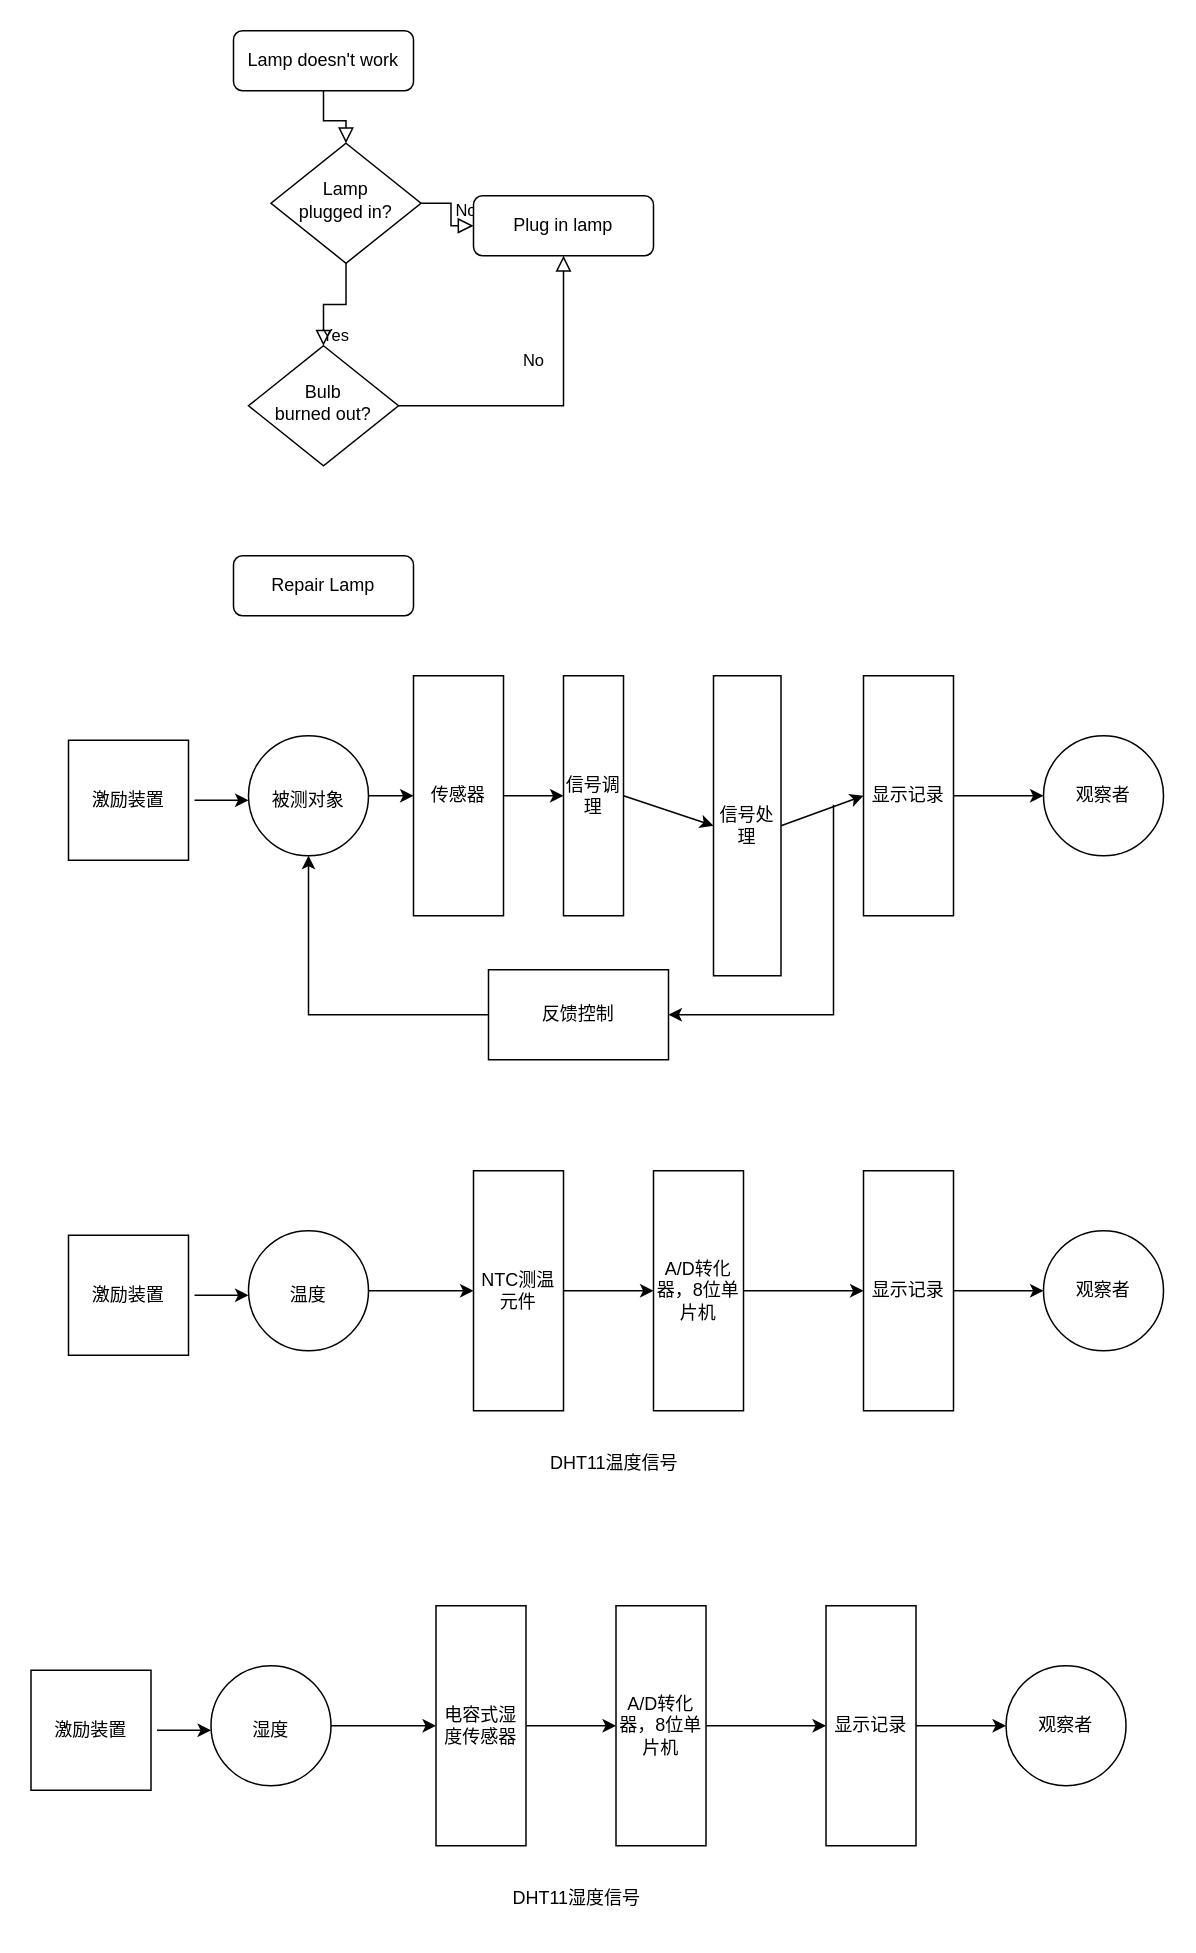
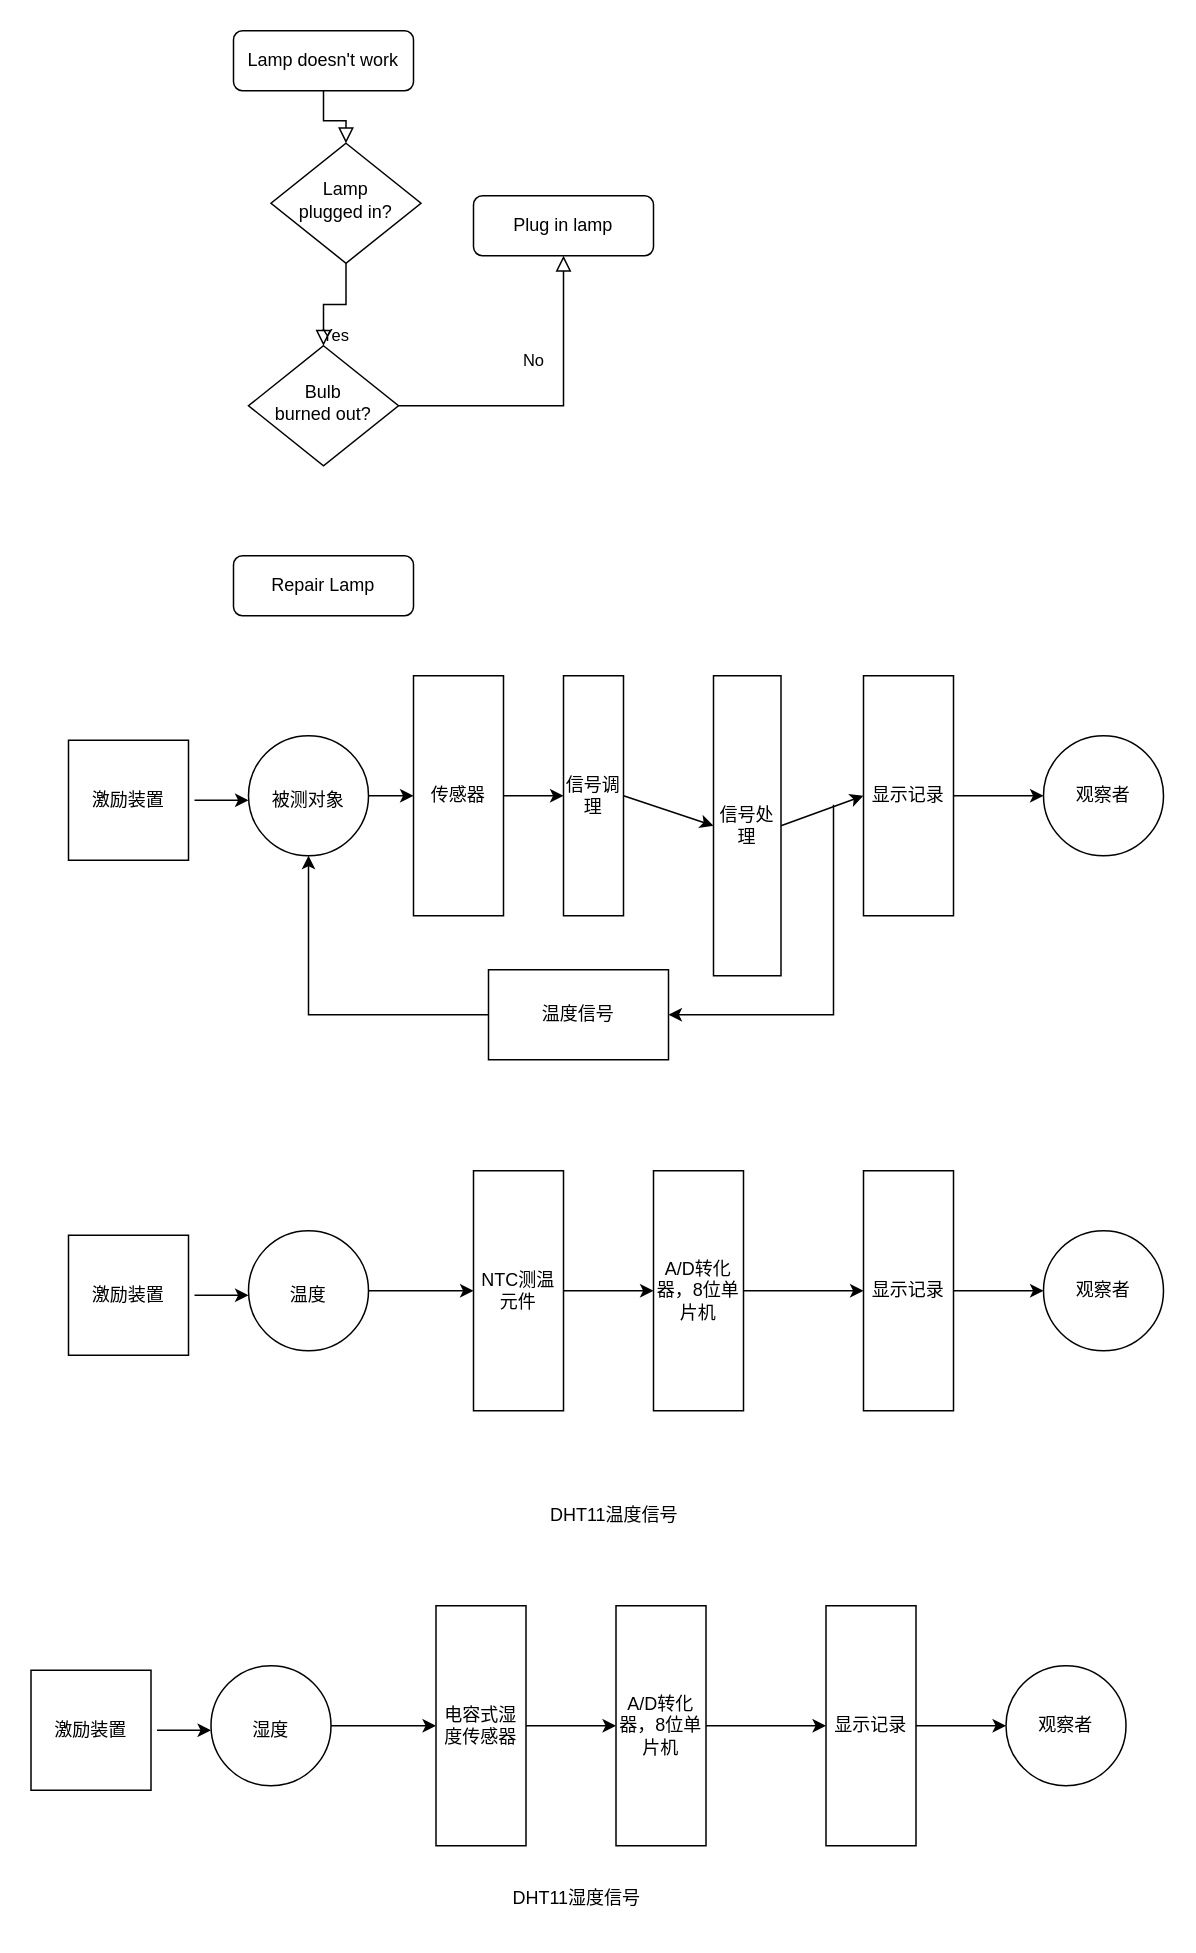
  <mxCell id="0" />
  <mxCell id="1" parent="0" />
  <mxCell id="2" value="" style="rounded=0;html=1;jettySize=auto;orthogonalLoop=1;fontSize=11;endArrow=block;endFill=0;endSize=8;strokeWidth=1;shadow=0;labelBackgroundColor=none;edgeStyle=orthogonalEdgeStyle;" parent="1" source="3" target="6" edge="1"><mxGeometry relative="1" as="geometry" /></mxCell>
  <mxCell id="3" value="Lamp doesn't work" style="rounded=1;whiteSpace=wrap;html=1;fontSize=12;glass=0;strokeWidth=1;shadow=0;" parent="1" vertex="1"><mxGeometry x="155" y="20" width="120" height="40" as="geometry" /></mxCell>
  <mxCell id="4" value="Yes" style="rounded=0;html=1;jettySize=auto;orthogonalLoop=1;fontSize=11;endArrow=block;endFill=0;endSize=8;strokeWidth=1;shadow=0;labelBackgroundColor=none;edgeStyle=orthogonalEdgeStyle;" parent="1" source="6" target="9" edge="1"><mxGeometry y="20" relative="1" as="geometry"><mxPoint as="offset" /></mxGeometry></mxCell>
- <mxCell id="5" value="No" style="edgeStyle=orthogonalEdgeStyle;rounded=0;html=1;jettySize=auto;orthogonalLoop=1;fontSize=11;endArrow=block;endFill=0;endSize=8;strokeWidth=1;shadow=0;labelBackgroundColor=none;" parent="1" source="6" target="7" edge="1"><mxGeometry y="10" relative="1" as="geometry"><mxPoint as="offset" /></mxGeometry></mxCell>
  <mxCell id="6" value="Lamp&lt;br&gt;plugged in?" style="rhombus;whiteSpace=wrap;html=1;shadow=0;fontFamily=Helvetica;fontSize=12;align=center;strokeWidth=1;spacing=6;spacingTop=-4;" parent="1" vertex="1"><mxGeometry x="180" y="95" width="100" height="80" as="geometry" /></mxCell>
  <mxCell id="7" value="Plug in lamp" style="rounded=1;whiteSpace=wrap;html=1;fontSize=12;glass=0;strokeWidth=1;shadow=0;" parent="1" vertex="1"><mxGeometry x="315" y="130" width="120" height="40" as="geometry" /></mxCell>
  <mxCell id="8" value="No" style="rounded=0;html=1;jettySize=auto;orthogonalLoop=1;fontSize=11;endArrow=block;endFill=0;endSize=8;strokeWidth=1;shadow=0;labelBackgroundColor=none;edgeStyle=orthogonalEdgeStyle;" parent="1" source="9" target="7" edge="1"><mxGeometry x="0.333" y="20" relative="1" as="geometry"><mxPoint as="offset" /></mxGeometry></mxCell>
  <mxCell id="9" value="Bulb&lt;br&gt;burned out?" style="rhombus;whiteSpace=wrap;html=1;shadow=0;fontFamily=Helvetica;fontSize=12;align=center;strokeWidth=1;spacing=6;spacingTop=-4;" parent="1" vertex="1"><mxGeometry x="165" y="230" width="100" height="80" as="geometry" /></mxCell>
  <mxCell id="10" value="Repair Lamp" style="rounded=1;whiteSpace=wrap;html=1;fontSize=12;glass=0;strokeWidth=1;shadow=0;" parent="1" vertex="1"><mxGeometry x="155" y="370" width="120" height="40" as="geometry" /></mxCell>
  <mxCell id="11" value="" style="endArrow=classic;html=1;rounded=0;exitX=1;exitY=0.5;exitDx=0;exitDy=0;" edge="1" parent="1"><mxGeometry width="50" height="50" relative="1" as="geometry"><mxPoint x="129" y="533" as="sourcePoint" /><mxPoint x="165" y="533" as="targetPoint" /></mxGeometry></mxCell>
  <mxCell id="12" value="" style="ellipse;whiteSpace=wrap;html=1;aspect=fixed;" vertex="1" parent="1"><mxGeometry x="165" y="490" width="80" height="80" as="geometry" /></mxCell>
  <mxCell id="13" value="被测对象" style="text;html=1;strokeColor=none;fillColor=none;align=center;verticalAlign=middle;whiteSpace=wrap;rounded=0;" vertex="1" parent="1"><mxGeometry x="175" y="518" width="60" height="30" as="geometry" /></mxCell>
  <mxCell id="14" value="激励装置" style="whiteSpace=wrap;html=1;aspect=fixed;" vertex="1" parent="1"><mxGeometry x="45" y="493" width="80" height="80" as="geometry" /></mxCell>
  <mxCell id="15" value="传感器" style="rounded=0;whiteSpace=wrap;html=1;" vertex="1" parent="1"><mxGeometry x="275" y="450" width="60" height="160" as="geometry" /></mxCell>
  <mxCell id="16" value="" style="endArrow=classic;html=1;rounded=0;exitX=1;exitY=0.5;exitDx=0;exitDy=0;entryX=0;entryY=0.5;entryDx=0;entryDy=0;" edge="1" parent="1" source="12" target="15"><mxGeometry width="50" height="50" relative="1" as="geometry"><mxPoint x="395" y="456" as="sourcePoint" /><mxPoint x="445" y="406" as="targetPoint" /></mxGeometry></mxCell>
  <mxCell id="17" value="信号调理" style="rounded=0;whiteSpace=wrap;html=1;" vertex="1" parent="1"><mxGeometry x="375" y="450" width="40" height="160" as="geometry" /></mxCell>
  <mxCell id="18" value="信号处理" style="rounded=0;whiteSpace=wrap;html=1;" vertex="1" parent="1"><mxGeometry x="475" y="450" width="45" height="200" as="geometry" /></mxCell>
  <mxCell id="19" value="显示记录" style="rounded=0;whiteSpace=wrap;html=1;" vertex="1" parent="1"><mxGeometry x="575" y="450" width="60" height="160" as="geometry" /></mxCell>
  <mxCell id="20" value="观察者" style="ellipse;whiteSpace=wrap;html=1;aspect=fixed;" vertex="1" parent="1"><mxGeometry x="695" y="490" width="80" height="80" as="geometry" /></mxCell>
  <mxCell id="21" value="" style="endArrow=classic;html=1;rounded=0;exitX=1;exitY=0.5;exitDx=0;exitDy=0;entryX=0;entryY=0.5;entryDx=0;entryDy=0;" edge="1" parent="1" source="15" target="17"><mxGeometry width="50" height="50" relative="1" as="geometry"><mxPoint x="395" y="456" as="sourcePoint" /><mxPoint x="445" y="406" as="targetPoint" /></mxGeometry></mxCell>
  <mxCell id="22" value="" style="endArrow=classic;html=1;rounded=0;exitX=1;exitY=0.5;exitDx=0;exitDy=0;entryX=0;entryY=0.5;entryDx=0;entryDy=0;" edge="1" parent="1" source="17" target="18"><mxGeometry width="50" height="50" relative="1" as="geometry"><mxPoint x="395" y="456" as="sourcePoint" /><mxPoint x="445" y="406" as="targetPoint" /></mxGeometry></mxCell>
  <mxCell id="23" value="" style="endArrow=classic;html=1;rounded=0;exitX=1;exitY=0.5;exitDx=0;exitDy=0;entryX=0;entryY=0.5;entryDx=0;entryDy=0;" edge="1" parent="1" source="18" target="19"><mxGeometry width="50" height="50" relative="1" as="geometry"><mxPoint x="395" y="456" as="sourcePoint" /><mxPoint x="445" y="406" as="targetPoint" /></mxGeometry></mxCell>
  <mxCell id="24" value="" style="endArrow=classic;html=1;rounded=0;exitX=1;exitY=0.5;exitDx=0;exitDy=0;entryX=0;entryY=0.5;entryDx=0;entryDy=0;" edge="1" parent="1" source="19" target="20"><mxGeometry width="50" height="50" relative="1" as="geometry"><mxPoint x="665" y="426" as="sourcePoint" /><mxPoint x="715" y="376" as="targetPoint" /></mxGeometry></mxCell>
  <mxCell id="25" value="" style="endArrow=classic;html=1;rounded=0;" edge="1" parent="1" target="26"><mxGeometry width="50" height="50" relative="1" as="geometry"><mxPoint x="555" y="536" as="sourcePoint" /><mxPoint x="675" y="806" as="targetPoint" /><Array as="points"><mxPoint x="555" y="676" /></Array></mxGeometry></mxCell>
- <mxCell id="26" value="反馈控制" style="rounded=0;whiteSpace=wrap;html=1;" vertex="1" parent="1"><mxGeometry x="325" y="646" width="120" height="60" as="geometry" /></mxCell>
+ <mxCell id="26" value="温度信号" style="rounded=0;whiteSpace=wrap;html=1;" vertex="1" parent="1"><mxGeometry x="325" y="646" width="120" height="60" as="geometry" /></mxCell>
  <mxCell id="27" style="edgeStyle=orthogonalEdgeStyle;rounded=0;orthogonalLoop=1;jettySize=auto;html=1;exitX=0.5;exitY=1;exitDx=0;exitDy=0;" edge="1" parent="1" source="26" target="26"><mxGeometry relative="1" as="geometry" /></mxCell>
  <mxCell id="28" value="" style="endArrow=classic;html=1;rounded=0;exitX=0;exitY=0.5;exitDx=0;exitDy=0;entryX=0.5;entryY=1;entryDx=0;entryDy=0;" edge="1" parent="1" source="26" target="12"><mxGeometry width="50" height="50" relative="1" as="geometry"><mxPoint x="395" y="756" as="sourcePoint" /><mxPoint x="445" y="706" as="targetPoint" /><Array as="points"><mxPoint x="205" y="676" /></Array></mxGeometry></mxCell>
  <mxCell id="29" value="" style="endArrow=classic;html=1;rounded=0;exitX=1;exitY=0.5;exitDx=0;exitDy=0;" edge="1" parent="1"><mxGeometry width="50" height="50" relative="1" as="geometry"><mxPoint x="129" y="863" as="sourcePoint" /><mxPoint x="165" y="863" as="targetPoint" /></mxGeometry></mxCell>
  <mxCell id="30" value="" style="ellipse;whiteSpace=wrap;html=1;aspect=fixed;" vertex="1" parent="1"><mxGeometry x="165" y="820" width="80" height="80" as="geometry" /></mxCell>
  <mxCell id="31" value="温度" style="text;html=1;strokeColor=none;fillColor=none;align=center;verticalAlign=middle;whiteSpace=wrap;rounded=0;" vertex="1" parent="1"><mxGeometry x="175" y="848" width="60" height="30" as="geometry" /></mxCell>
  <mxCell id="32" value="激励装置" style="whiteSpace=wrap;html=1;aspect=fixed;" vertex="1" parent="1"><mxGeometry x="45" y="823" width="80" height="80" as="geometry" /></mxCell>
  <mxCell id="33" value="NTC测温元件" style="rounded=0;whiteSpace=wrap;html=1;" vertex="1" parent="1"><mxGeometry x="315" y="780" width="60" height="160" as="geometry" /></mxCell>
  <mxCell id="34" value="" style="endArrow=classic;html=1;rounded=0;exitX=1;exitY=0.5;exitDx=0;exitDy=0;entryX=0;entryY=0.5;entryDx=0;entryDy=0;" edge="1" parent="1" source="30" target="33"><mxGeometry width="50" height="50" relative="1" as="geometry"><mxPoint x="395" y="786" as="sourcePoint" /><mxPoint x="445" y="736" as="targetPoint" /></mxGeometry></mxCell>
  <mxCell id="35" value="A/D转化器，8位单片机" style="rounded=0;whiteSpace=wrap;html=1;" vertex="1" parent="1"><mxGeometry x="435" y="780" width="60" height="160" as="geometry" /></mxCell>
  <mxCell id="36" value="显示记录" style="rounded=0;whiteSpace=wrap;html=1;" vertex="1" parent="1"><mxGeometry x="575" y="780" width="60" height="160" as="geometry" /></mxCell>
  <mxCell id="37" value="观察者" style="ellipse;whiteSpace=wrap;html=1;aspect=fixed;" vertex="1" parent="1"><mxGeometry x="695" y="820" width="80" height="80" as="geometry" /></mxCell>
  <mxCell id="38" value="" style="endArrow=classic;html=1;rounded=0;exitX=1;exitY=0.5;exitDx=0;exitDy=0;entryX=0;entryY=0.5;entryDx=0;entryDy=0;" edge="1" parent="1" source="33" target="35"><mxGeometry width="50" height="50" relative="1" as="geometry"><mxPoint x="435" y="860" as="sourcePoint" /><mxPoint x="445" y="736" as="targetPoint" /></mxGeometry></mxCell>
  <mxCell id="39" value="" style="endArrow=classic;html=1;rounded=0;exitX=1;exitY=0.5;exitDx=0;exitDy=0;entryX=0;entryY=0.5;entryDx=0;entryDy=0;" edge="1" parent="1" source="35" target="36"><mxGeometry width="50" height="50" relative="1" as="geometry"><mxPoint x="395" y="786" as="sourcePoint" /><mxPoint x="445" y="736" as="targetPoint" /></mxGeometry></mxCell>
  <mxCell id="40" value="" style="endArrow=classic;html=1;rounded=0;exitX=1;exitY=0.5;exitDx=0;exitDy=0;entryX=0;entryY=0.5;entryDx=0;entryDy=0;" edge="1" parent="1" source="36" target="37"><mxGeometry width="50" height="50" relative="1" as="geometry"><mxPoint x="665" y="756" as="sourcePoint" /><mxPoint x="715" y="706" as="targetPoint" /></mxGeometry></mxCell>
  <mxCell id="41" style="edgeStyle=orthogonalEdgeStyle;rounded=0;orthogonalLoop=1;jettySize=auto;html=1;exitX=0.5;exitY=1;exitDx=0;exitDy=0;" edge="1" parent="1"><mxGeometry relative="1" as="geometry"><mxPoint x="385" y="1036" as="sourcePoint" /><mxPoint x="385" y="1036" as="targetPoint" /></mxGeometry></mxCell>
- <mxCell id="42" value="DHT11温度信号" style="text;html=1;strokeColor=none;fillColor=none;align=center;verticalAlign=middle;whiteSpace=wrap;rounded=0;" vertex="1" parent="1"><mxGeometry x="349" y="960" width="120" height="30" as="geometry" /></mxCell>
+ <mxCell id="42" value="DHT11温度信号" style="text;html=1;strokeColor=none;fillColor=none;align=center;verticalAlign=middle;whiteSpace=wrap;rounded=0;" vertex="1" parent="1"><mxGeometry x="349" y="995" width="120" height="30" as="geometry" /></mxCell>
  <mxCell id="43" value="" style="endArrow=classic;html=1;rounded=0;exitX=1;exitY=0.5;exitDx=0;exitDy=0;" edge="1" parent="1"><mxGeometry width="50" height="50" relative="1" as="geometry"><mxPoint x="104" y="1153" as="sourcePoint" /><mxPoint x="140" y="1153" as="targetPoint" /></mxGeometry></mxCell>
  <mxCell id="44" value="" style="ellipse;whiteSpace=wrap;html=1;aspect=fixed;" vertex="1" parent="1"><mxGeometry x="140" y="1110" width="80" height="80" as="geometry" /></mxCell>
  <mxCell id="45" value="湿度" style="text;html=1;strokeColor=none;fillColor=none;align=center;verticalAlign=middle;whiteSpace=wrap;rounded=0;" vertex="1" parent="1"><mxGeometry x="150" y="1138" width="60" height="30" as="geometry" /></mxCell>
  <mxCell id="46" value="激励装置" style="whiteSpace=wrap;html=1;aspect=fixed;" vertex="1" parent="1"><mxGeometry x="20" y="1113" width="80" height="80" as="geometry" /></mxCell>
  <mxCell id="47" value="电容式湿度传感器" style="rounded=0;whiteSpace=wrap;html=1;" vertex="1" parent="1"><mxGeometry x="290" y="1070" width="60" height="160" as="geometry" /></mxCell>
  <mxCell id="48" value="" style="endArrow=classic;html=1;rounded=0;exitX=1;exitY=0.5;exitDx=0;exitDy=0;entryX=0;entryY=0.5;entryDx=0;entryDy=0;" edge="1" parent="1" source="44" target="47"><mxGeometry width="50" height="50" relative="1" as="geometry"><mxPoint x="370" y="1076" as="sourcePoint" /><mxPoint x="420" y="1026" as="targetPoint" /></mxGeometry></mxCell>
  <mxCell id="49" value="A/D转化器，8位单片机" style="rounded=0;whiteSpace=wrap;html=1;" vertex="1" parent="1"><mxGeometry x="410" y="1070" width="60" height="160" as="geometry" /></mxCell>
  <mxCell id="50" value="显示记录" style="rounded=0;whiteSpace=wrap;html=1;" vertex="1" parent="1"><mxGeometry x="550" y="1070" width="60" height="160" as="geometry" /></mxCell>
  <mxCell id="51" value="观察者" style="ellipse;whiteSpace=wrap;html=1;aspect=fixed;" vertex="1" parent="1"><mxGeometry x="670" y="1110" width="80" height="80" as="geometry" /></mxCell>
  <mxCell id="52" value="" style="endArrow=classic;html=1;rounded=0;exitX=1;exitY=0.5;exitDx=0;exitDy=0;entryX=0;entryY=0.5;entryDx=0;entryDy=0;" edge="1" parent="1" source="47" target="49"><mxGeometry width="50" height="50" relative="1" as="geometry"><mxPoint x="410" y="1150" as="sourcePoint" /><mxPoint x="420" y="1026" as="targetPoint" /></mxGeometry></mxCell>
  <mxCell id="53" value="" style="endArrow=classic;html=1;rounded=0;exitX=1;exitY=0.5;exitDx=0;exitDy=0;entryX=0;entryY=0.5;entryDx=0;entryDy=0;" edge="1" parent="1" source="49" target="50"><mxGeometry width="50" height="50" relative="1" as="geometry"><mxPoint x="370" y="1076" as="sourcePoint" /><mxPoint x="420" y="1026" as="targetPoint" /></mxGeometry></mxCell>
  <mxCell id="54" value="" style="endArrow=classic;html=1;rounded=0;exitX=1;exitY=0.5;exitDx=0;exitDy=0;entryX=0;entryY=0.5;entryDx=0;entryDy=0;" edge="1" parent="1" source="50" target="51"><mxGeometry width="50" height="50" relative="1" as="geometry"><mxPoint x="640" y="1046" as="sourcePoint" /><mxPoint x="690" y="996" as="targetPoint" /></mxGeometry></mxCell>
  <mxCell id="55" value="DHT11湿度信号" style="text;html=1;strokeColor=none;fillColor=none;align=center;verticalAlign=middle;whiteSpace=wrap;rounded=0;" vertex="1" parent="1"><mxGeometry x="324" y="1250" width="120" height="30" as="geometry" /></mxCell>
